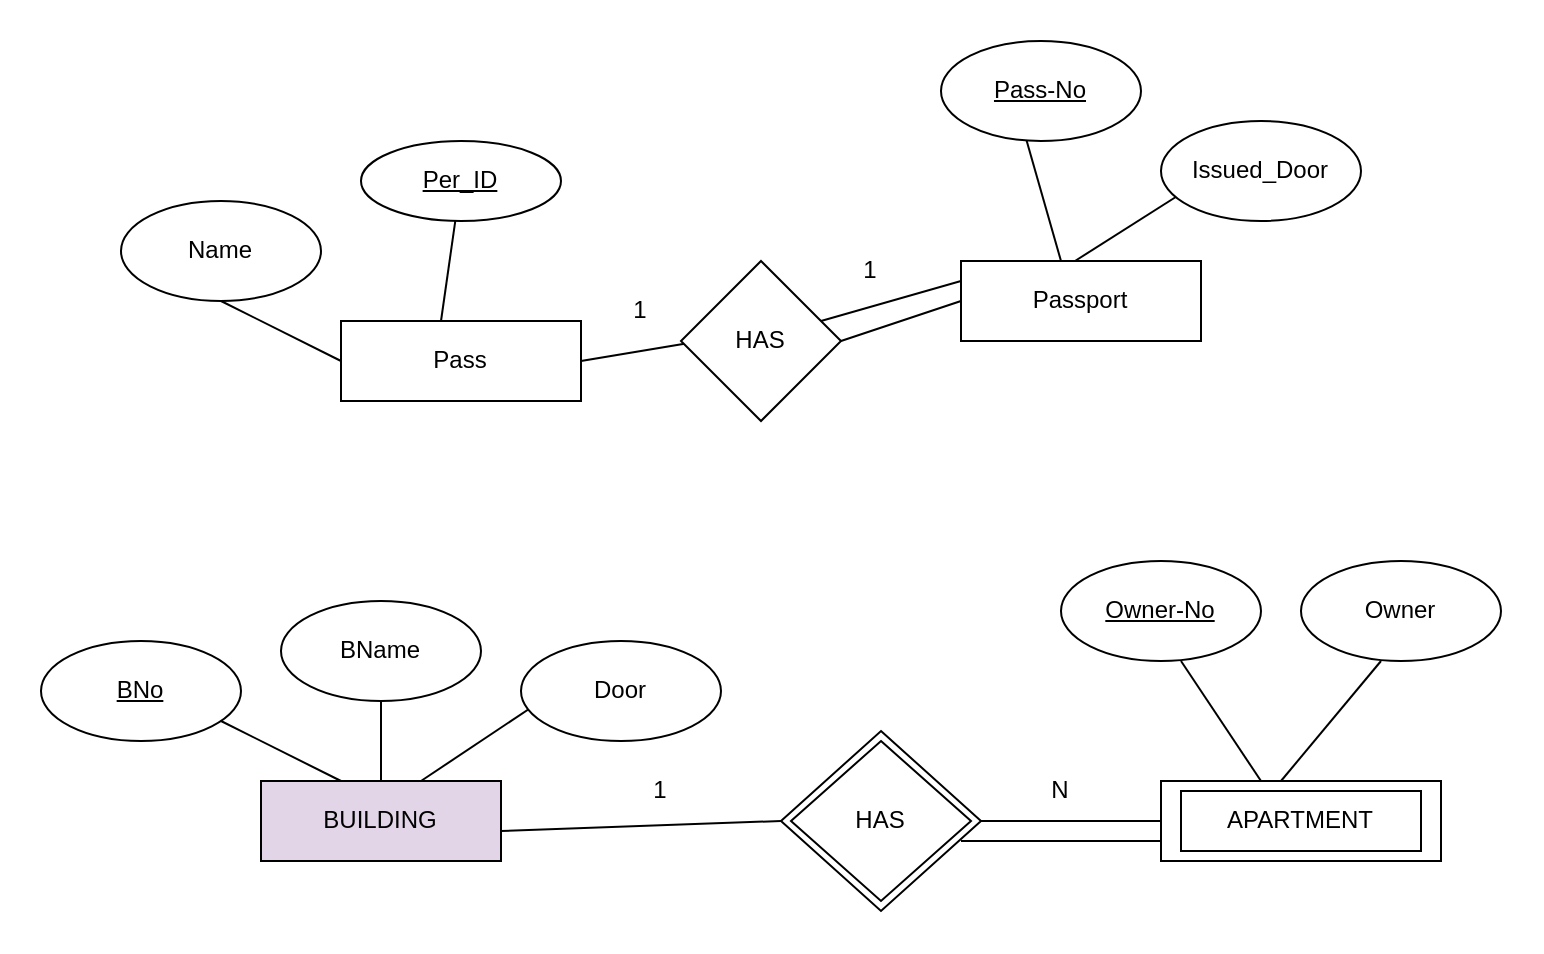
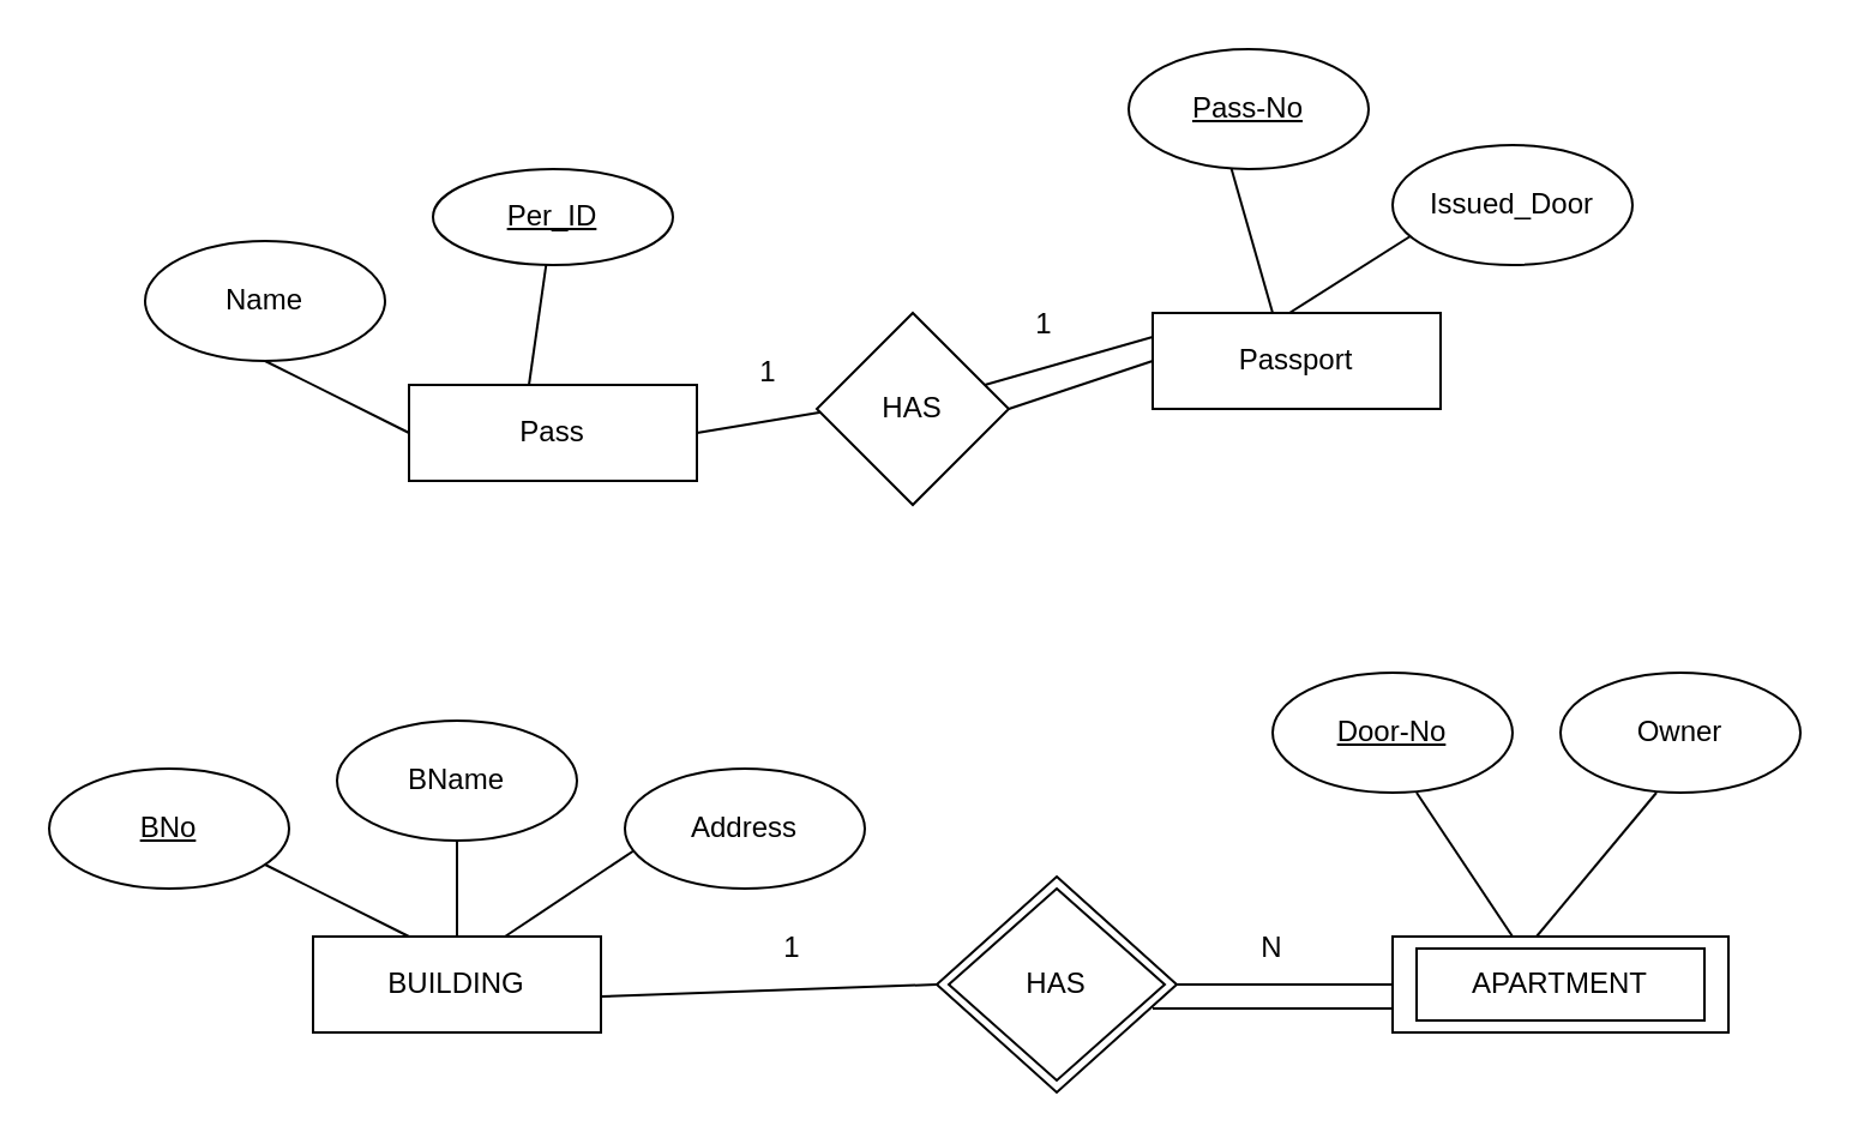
  <mxCell id="0" />
  <mxCell id="1" parent="0" />
  <mxCell id="2" value="Name" style="ellipse;whiteSpace=wrap;html=1;" parent="1" vertex="1"><mxGeometry x="60" y="100" width="100" height="50" as="geometry" /></mxCell>
  <mxCell id="3" value="Pass" style="rounded=0;whiteSpace=wrap;html=1;" parent="1" vertex="1"><mxGeometry x="170" y="160" width="120" height="40" as="geometry" /></mxCell>
  <mxCell id="4" value="&lt;u&gt;Per_ID&lt;/u&gt;" style="ellipse;whiteSpace=wrap;html=1;" parent="1" vertex="1"><mxGeometry x="180" y="70" width="100" height="40" as="geometry" /></mxCell>
  <mxCell id="5" value="" style="endArrow=none;html=1;rounded=0;entryX=0;entryY=0.5;entryDx=0;entryDy=0;" parent="1" target="3" edge="1"><mxGeometry width="50" height="50" relative="1" as="geometry"><mxPoint x="110" y="150" as="sourcePoint" /><mxPoint x="160" y="100" as="targetPoint" /></mxGeometry></mxCell>
  <mxCell id="6" value="" style="endArrow=none;html=1;rounded=0;" parent="1" target="4" edge="1"><mxGeometry width="50" height="50" relative="1" as="geometry"><mxPoint x="220" y="160" as="sourcePoint" /><mxPoint x="270" y="110" as="targetPoint" /></mxGeometry></mxCell>
  <mxCell id="7" value="" style="endArrow=none;html=1;rounded=0;" parent="1" edge="1"><mxGeometry width="50" height="50" relative="1" as="geometry"><mxPoint x="290" y="180" as="sourcePoint" /><mxPoint x="350" y="170" as="targetPoint" /></mxGeometry></mxCell>
  <mxCell id="8" value="HAS" style="rhombus;whiteSpace=wrap;html=1;" parent="1" vertex="1"><mxGeometry x="340" y="130" width="80" height="80" as="geometry" /></mxCell>
  <mxCell id="9" value="Passport" style="rounded=0;whiteSpace=wrap;html=1;" parent="1" vertex="1"><mxGeometry x="480" y="130" width="120" height="40" as="geometry" /></mxCell>
  <mxCell id="10" value="" style="endArrow=none;html=1;rounded=0;entryX=0;entryY=0.5;entryDx=0;entryDy=0;" parent="1" target="9" edge="1"><mxGeometry width="50" height="50" relative="1" as="geometry"><mxPoint x="420" y="170" as="sourcePoint" /><mxPoint x="480" y="160" as="targetPoint" /></mxGeometry></mxCell>
  <mxCell id="11" value="" style="endArrow=none;html=1;rounded=0;entryX=0;entryY=0.25;entryDx=0;entryDy=0;" parent="1" target="9" edge="1"><mxGeometry width="50" height="50" relative="1" as="geometry"><mxPoint x="410" y="160" as="sourcePoint" /><mxPoint x="470" y="150" as="targetPoint" /></mxGeometry></mxCell>
  <mxCell id="12" value="" style="endArrow=none;html=1;rounded=0;" parent="1" edge="1"><mxGeometry width="50" height="50" relative="1" as="geometry"><mxPoint x="530" y="130" as="sourcePoint" /><mxPoint x="510" y="60" as="targetPoint" /></mxGeometry></mxCell>
  <mxCell id="13" value="&lt;u&gt;Pass-No&lt;/u&gt;" style="ellipse;whiteSpace=wrap;html=1;" parent="1" vertex="1"><mxGeometry x="470" y="20" width="100" height="50" as="geometry" /></mxCell>
  <mxCell id="14" value="1" style="text;html=1;align=center;verticalAlign=middle;whiteSpace=wrap;rounded=0;" parent="1" vertex="1"><mxGeometry x="290" y="140" width="60" height="30" as="geometry" /></mxCell>
  <mxCell id="15" value="1" style="text;html=1;align=center;verticalAlign=middle;whiteSpace=wrap;rounded=0;" parent="1" vertex="1"><mxGeometry x="405" y="120" width="60" height="30" as="geometry" /></mxCell>
  <mxCell id="16" value="" style="endArrow=none;html=1;rounded=0;" parent="1" edge="1"><mxGeometry width="50" height="50" relative="1" as="geometry"><mxPoint x="537" y="130" as="sourcePoint" /><mxPoint x="600" y="90" as="targetPoint" /></mxGeometry></mxCell>
  <mxCell id="17" value="Issued_Door" style="ellipse;whiteSpace=wrap;html=1;" parent="1" vertex="1"><mxGeometry x="580" y="60" width="100" height="50" as="geometry" /></mxCell>
- <mxCell id="18" value="BUILDING" style="rounded=0;whiteSpace=wrap;html=1;fillColor=#e1d5e7;" vertex="1" parent="1"><mxGeometry x="130" y="390" width="120" height="40" as="geometry" /></mxCell>
+ <mxCell id="18" value="BUILDING" style="rounded=0;whiteSpace=wrap;html=1;" vertex="1" parent="1"><mxGeometry x="130" y="390" width="120" height="40" as="geometry" /></mxCell>
  <mxCell id="19" value="" style="rounded=0;whiteSpace=wrap;html=1;" vertex="1" parent="1"><mxGeometry x="580" y="390" width="140" height="40" as="geometry" /></mxCell>
  <mxCell id="20" value="" style="endArrow=none;html=1;rounded=0;entryX=0;entryY=0.5;entryDx=0;entryDy=0;" edge="1" parent="1"><mxGeometry width="50" height="50" relative="1" as="geometry"><mxPoint x="110" y="360" as="sourcePoint" /><mxPoint x="170" y="390" as="targetPoint" /></mxGeometry></mxCell>
  <mxCell id="21" value="&lt;u&gt;BNo&lt;span style=&quot;color: rgba(0, 0, 0, 0); font-family: monospace; font-size: 0px; text-align: start; text-wrap-mode: nowrap;&quot;&gt;%3CmxGraphModel%3E%3Croot%3E%3CmxCell%20id%3D%220%22%2F%3E%3CmxCell%20id%3D%221%22%20parent%3D%220%22%2F%3E%3CmxCell%20id%3D%222%22%20value%3D%22Name%22%20style%3D%22ellipse%3BwhiteSpace%3Dwrap%3Bhtml%3D1%3B%22%20vertex%3D%221%22%20parent%3D%221%22%3E%3CmxGeometry%20x%3D%2250%22%20y%3D%22230%22%20width%3D%22100%22%20height%3D%2250%22%20as%3D%22geometry%22%2F%3E%3C%2FmxCell%3E%3C%2Froot%3E%3C%2FmxGraphModel%3E&lt;/span&gt;&lt;/u&gt;" style="ellipse;whiteSpace=wrap;html=1;" vertex="1" parent="1"><mxGeometry x="20" y="320" width="100" height="50" as="geometry" /></mxCell>
  <mxCell id="22" value="BName" style="ellipse;whiteSpace=wrap;html=1;" vertex="1" parent="1"><mxGeometry x="140" y="300" width="100" height="50" as="geometry" /></mxCell>
  <mxCell id="23" value="" style="endArrow=none;html=1;rounded=0;exitX=0.5;exitY=0;exitDx=0;exitDy=0;" edge="1" parent="1" source="18"><mxGeometry width="50" height="50" relative="1" as="geometry"><mxPoint x="140" y="400" as="sourcePoint" /><mxPoint x="190" y="350" as="targetPoint" /></mxGeometry></mxCell>
  <mxCell id="24" value="" style="endArrow=none;html=1;rounded=0;" edge="1" parent="1"><mxGeometry width="50" height="50" relative="1" as="geometry"><mxPoint x="210" y="390" as="sourcePoint" /><mxPoint x="270" y="350" as="targetPoint" /></mxGeometry></mxCell>
- <mxCell id="25" value="Door" style="ellipse;whiteSpace=wrap;html=1;" vertex="1" parent="1"><mxGeometry x="260" y="320" width="100" height="50" as="geometry" /></mxCell>
+ <mxCell id="25" value="Address" style="ellipse;whiteSpace=wrap;html=1;" vertex="1" parent="1"><mxGeometry x="260" y="320" width="100" height="50" as="geometry" /></mxCell>
  <mxCell id="26" value="" style="rhombus;whiteSpace=wrap;html=1;" vertex="1" parent="1"><mxGeometry x="390" y="365" width="100" height="90" as="geometry" /></mxCell>
  <mxCell id="27" value="HAS" style="rhombus;whiteSpace=wrap;html=1;" vertex="1" parent="1"><mxGeometry x="395" y="370" width="90" height="80" as="geometry" /></mxCell>
  <mxCell id="28" value="" style="endArrow=none;html=1;rounded=0;entryX=0;entryY=0.5;entryDx=0;entryDy=0;" edge="1" parent="1" target="26"><mxGeometry width="50" height="50" relative="1" as="geometry"><mxPoint x="250" y="415" as="sourcePoint" /><mxPoint x="300" y="365" as="targetPoint" /></mxGeometry></mxCell>
  <mxCell id="29" value="" style="endArrow=none;html=1;rounded=0;" edge="1" parent="1" target="19"><mxGeometry width="50" height="50" relative="1" as="geometry"><mxPoint x="490" y="410" as="sourcePoint" /><mxPoint x="540" y="360" as="targetPoint" /></mxGeometry></mxCell>
  <mxCell id="30" value="" style="endArrow=none;html=1;rounded=0;entryX=0;entryY=0.75;entryDx=0;entryDy=0;" edge="1" parent="1" target="19"><mxGeometry width="50" height="50" relative="1" as="geometry"><mxPoint x="480" y="420" as="sourcePoint" /><mxPoint x="530" y="370" as="targetPoint" /></mxGeometry></mxCell>
- <mxCell id="31" value="&lt;u&gt;Owner-No&lt;/u&gt;" style="ellipse;whiteSpace=wrap;html=1;" vertex="1" parent="1"><mxGeometry x="530" y="280" width="100" height="50" as="geometry" /></mxCell>
+ <mxCell id="31" value="&lt;u&gt;Door-No&lt;/u&gt;" style="ellipse;whiteSpace=wrap;html=1;" vertex="1" parent="1"><mxGeometry x="530" y="280" width="100" height="50" as="geometry" /></mxCell>
  <mxCell id="32" value="Owner" style="ellipse;whiteSpace=wrap;html=1;" vertex="1" parent="1"><mxGeometry x="650" y="280" width="100" height="50" as="geometry" /></mxCell>
  <mxCell id="33" value="" style="endArrow=none;html=1;rounded=0;" edge="1" parent="1"><mxGeometry width="50" height="50" relative="1" as="geometry"><mxPoint x="640" y="390" as="sourcePoint" /><mxPoint x="690" y="330" as="targetPoint" /></mxGeometry></mxCell>
  <mxCell id="34" value="" style="endArrow=none;html=1;rounded=0;" edge="1" parent="1"><mxGeometry width="50" height="50" relative="1" as="geometry"><mxPoint x="630" y="390" as="sourcePoint" /><mxPoint x="590" y="330" as="targetPoint" /></mxGeometry></mxCell>
  <mxCell id="35" value="APARTMENT" style="rounded=0;whiteSpace=wrap;html=1;" vertex="1" parent="1"><mxGeometry x="590" y="395" width="120" height="30" as="geometry" /></mxCell>
  <mxCell id="36" value="1" style="text;html=1;align=center;verticalAlign=middle;whiteSpace=wrap;rounded=0;" vertex="1" parent="1"><mxGeometry x="300" y="380" width="60" height="30" as="geometry" /></mxCell>
  <mxCell id="37" value="N" style="text;html=1;align=center;verticalAlign=middle;whiteSpace=wrap;rounded=0;" vertex="1" parent="1"><mxGeometry x="500" y="380" width="60" height="30" as="geometry" /></mxCell>
